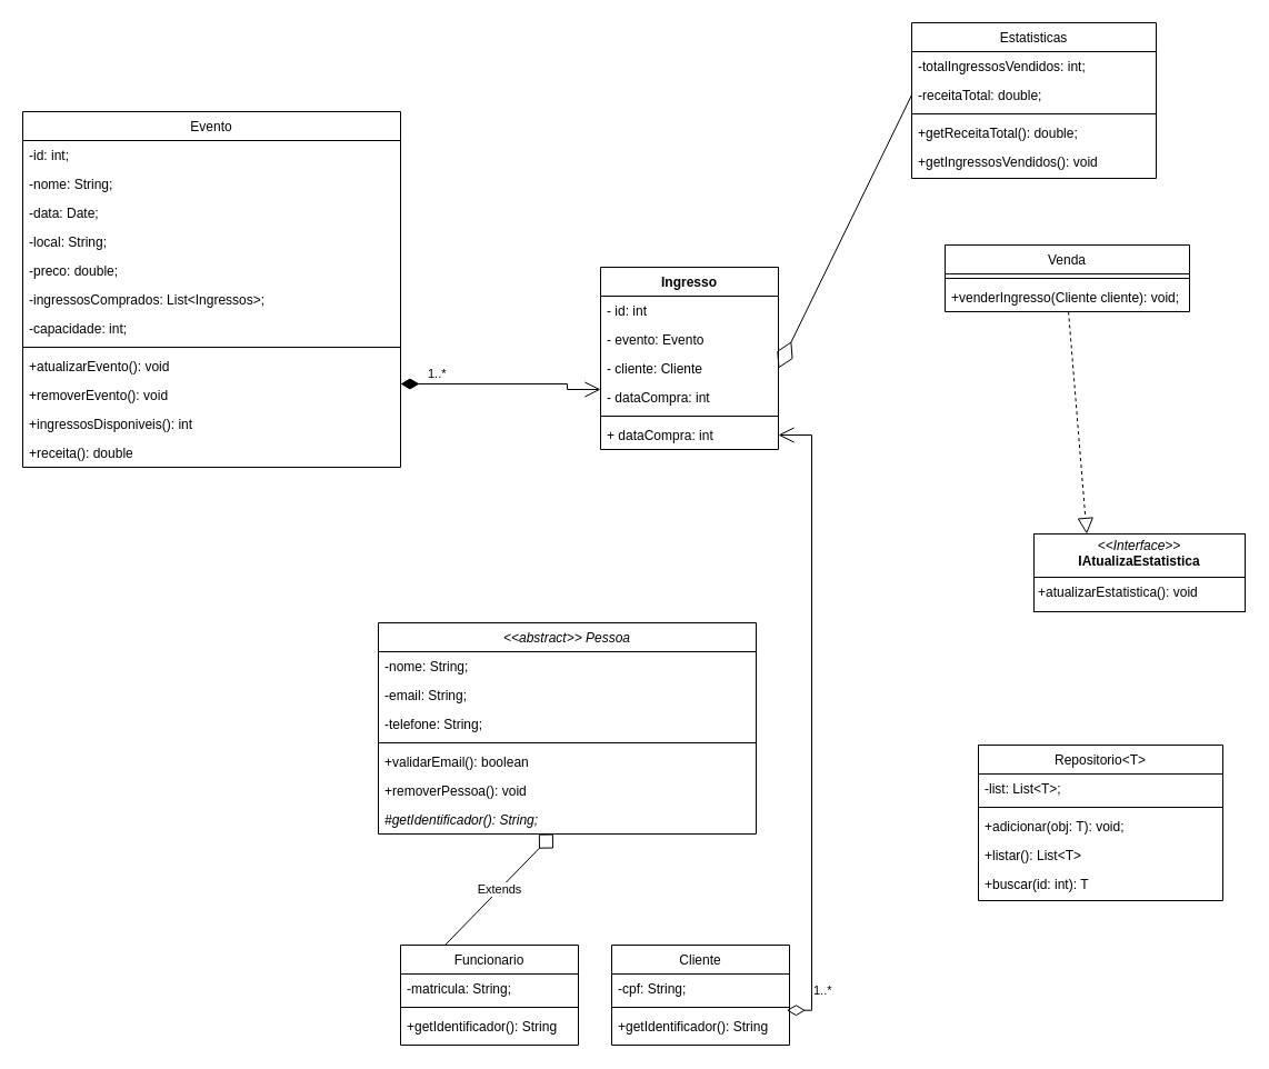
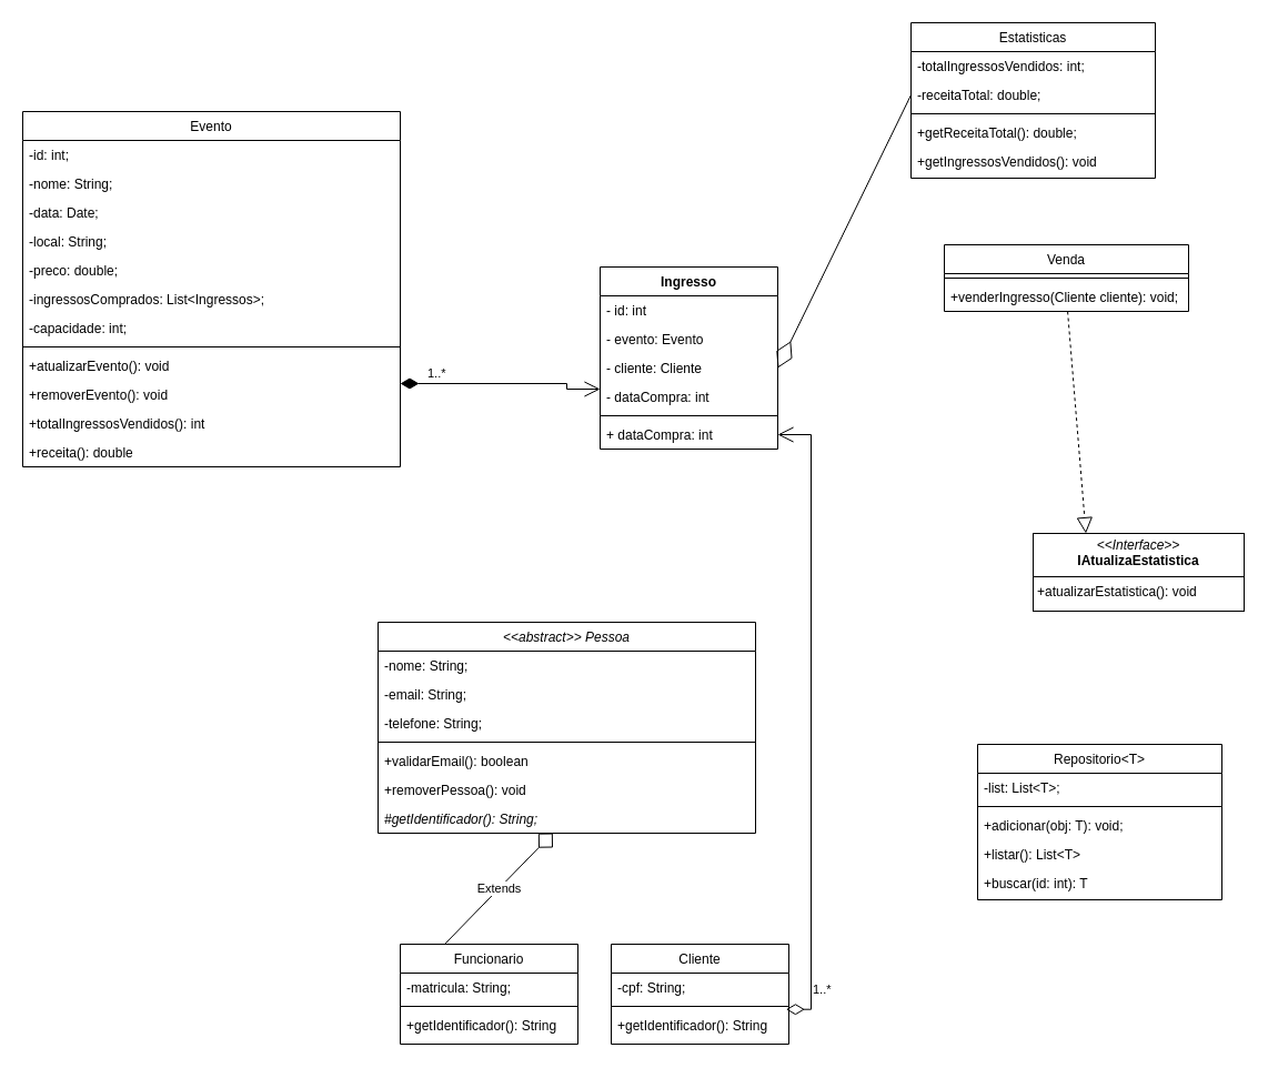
  <mxCell id="0" />
  <mxCell id="1" parent="0" />
  <mxCell id="2" value="Cliente" style="swimlane;fontStyle=0;align=center;verticalAlign=top;childLayout=stackLayout;horizontal=1;startSize=26;horizontalStack=0;resizeParent=1;resizeLast=0;collapsible=1;marginBottom=0;rounded=0;shadow=0;strokeWidth=1;" parent="1" vertex="1"><mxGeometry x="550" y="850" width="160" height="90" as="geometry"><mxRectangle x="230" y="140" width="160" height="26" as="alternateBounds" /></mxGeometry></mxCell>
  <mxCell id="3" value="-cpf: String;" style="text;align=left;verticalAlign=top;spacingLeft=4;spacingRight=4;overflow=hidden;rotatable=0;points=[[0,0.5],[1,0.5]];portConstraint=eastwest;" parent="2" vertex="1"><mxGeometry y="26" width="160" height="26" as="geometry" /></mxCell>
  <mxCell id="4" value="" style="line;html=1;strokeWidth=1;align=left;verticalAlign=middle;spacingTop=-1;spacingLeft=3;spacingRight=3;rotatable=0;labelPosition=right;points=[];portConstraint=eastwest;" parent="2" vertex="1"><mxGeometry y="52" width="160" height="8" as="geometry" /></mxCell>
  <mxCell id="5" value="+getIdentificador(): String" style="text;align=left;verticalAlign=top;spacingLeft=4;spacingRight=4;overflow=hidden;rotatable=0;points=[[0,0.5],[1,0.5]];portConstraint=eastwest;" parent="2" vertex="1"><mxGeometry y="60" width="160" height="26" as="geometry" /></mxCell>
  <mxCell id="6" value="Evento" style="swimlane;fontStyle=0;align=center;verticalAlign=top;childLayout=stackLayout;horizontal=1;startSize=26;horizontalStack=0;resizeParent=1;resizeLast=0;collapsible=1;marginBottom=0;rounded=0;shadow=0;strokeWidth=1;" parent="1" vertex="1"><mxGeometry x="20" y="100" width="340" height="320" as="geometry"><mxRectangle x="230" y="140" width="160" height="26" as="alternateBounds" /></mxGeometry></mxCell>
  <mxCell id="7" value="-id: int;" style="text;align=left;verticalAlign=top;spacingLeft=4;spacingRight=4;overflow=hidden;rotatable=0;points=[[0,0.5],[1,0.5]];portConstraint=eastwest;" parent="6" vertex="1"><mxGeometry y="26" width="340" height="26" as="geometry" /></mxCell>
  <mxCell id="8" value="-nome: String;" style="text;align=left;verticalAlign=top;spacingLeft=4;spacingRight=4;overflow=hidden;rotatable=0;points=[[0,0.5],[1,0.5]];portConstraint=eastwest;rounded=0;shadow=0;html=0;" parent="6" vertex="1"><mxGeometry y="52" width="340" height="26" as="geometry" /></mxCell>
  <mxCell id="9" value="-data: Date;" style="text;align=left;verticalAlign=top;spacingLeft=4;spacingRight=4;overflow=hidden;rotatable=0;points=[[0,0.5],[1,0.5]];portConstraint=eastwest;rounded=0;shadow=0;html=0;" parent="6" vertex="1"><mxGeometry y="78" width="340" height="26" as="geometry" /></mxCell>
  <mxCell id="10" value="-local: String;" style="text;align=left;verticalAlign=top;spacingLeft=4;spacingRight=4;overflow=hidden;rotatable=0;points=[[0,0.5],[1,0.5]];portConstraint=eastwest;rounded=0;shadow=0;html=0;" parent="6" vertex="1"><mxGeometry y="104" width="340" height="26" as="geometry" /></mxCell>
  <mxCell id="11" value="-preco: double;" style="text;align=left;verticalAlign=top;spacingLeft=4;spacingRight=4;overflow=hidden;rotatable=0;points=[[0,0.5],[1,0.5]];portConstraint=eastwest;rounded=0;shadow=0;html=0;" parent="6" vertex="1"><mxGeometry y="130" width="340" height="26" as="geometry" /></mxCell>
  <mxCell id="12" value="-ingressosComprados: List&lt;Ingressos&gt;;" style="text;align=left;verticalAlign=top;spacingLeft=4;spacingRight=4;overflow=hidden;rotatable=0;points=[[0,0.5],[1,0.5]];portConstraint=eastwest;rounded=0;shadow=0;html=0;" parent="6" vertex="1"><mxGeometry y="156" width="340" height="26" as="geometry" /></mxCell>
  <mxCell id="13" value="-capacidade: int;" style="text;align=left;verticalAlign=top;spacingLeft=4;spacingRight=4;overflow=hidden;rotatable=0;points=[[0,0.5],[1,0.5]];portConstraint=eastwest;rounded=0;shadow=0;html=0;" parent="6" vertex="1"><mxGeometry y="182" width="340" height="26" as="geometry" /></mxCell>
  <mxCell id="14" value="" style="line;html=1;strokeWidth=1;align=left;verticalAlign=middle;spacingTop=-1;spacingLeft=3;spacingRight=3;rotatable=0;labelPosition=right;points=[];portConstraint=eastwest;" parent="6" vertex="1"><mxGeometry y="208" width="340" height="8" as="geometry" /></mxCell>
  <mxCell id="15" value="+atualizarEvento(): void&#10;" style="text;align=left;verticalAlign=top;spacingLeft=4;spacingRight=4;overflow=hidden;rotatable=0;points=[[0,0.5],[1,0.5]];portConstraint=eastwest;" parent="6" vertex="1"><mxGeometry y="216" width="340" height="26" as="geometry" /></mxCell>
  <mxCell id="16" value="+removerEvento(): void" style="text;align=left;verticalAlign=top;spacingLeft=4;spacingRight=4;overflow=hidden;rotatable=0;points=[[0,0.5],[1,0.5]];portConstraint=eastwest;" parent="6" vertex="1"><mxGeometry y="242" width="340" height="26" as="geometry" /></mxCell>
- <mxCell id="17" value="+ingressosDisponiveis(): int" style="text;align=left;verticalAlign=top;spacingLeft=4;spacingRight=4;overflow=hidden;rotatable=0;points=[[0,0.5],[1,0.5]];portConstraint=eastwest;" parent="6" vertex="1"><mxGeometry y="268" width="340" height="26" as="geometry" /></mxCell>
+ <mxCell id="17" value="+totalIngressosVendidos(): int" style="text;align=left;verticalAlign=top;spacingLeft=4;spacingRight=4;overflow=hidden;rotatable=0;points=[[0,0.5],[1,0.5]];portConstraint=eastwest;" parent="6" vertex="1"><mxGeometry y="268" width="340" height="26" as="geometry" /></mxCell>
  <mxCell id="18" value="+receita(): double" style="text;align=left;verticalAlign=top;spacingLeft=4;spacingRight=4;overflow=hidden;rotatable=0;points=[[0,0.5],[1,0.5]];portConstraint=eastwest;" parent="6" vertex="1"><mxGeometry y="294" width="340" height="26" as="geometry" /></mxCell>
  <mxCell id="19" value="&lt;p style=&quot;margin:0px;margin-top:4px;text-align:center;&quot;&gt;&lt;i&gt;&amp;lt;&amp;lt;Interface&amp;gt;&amp;gt;&lt;/i&gt;&lt;br&gt;&lt;b&gt;IAtualizaEstatistica&lt;/b&gt;&lt;/p&gt;&lt;hr size=&quot;1&quot; style=&quot;border-style:solid;&quot;&gt;&lt;p style=&quot;margin:0px;margin-left:4px;&quot;&gt;&lt;/p&gt;&lt;p style=&quot;margin:0px;margin-left:4px;&quot;&gt;+atualizarEstatistica(): void&lt;br&gt;&lt;br&gt;&lt;/p&gt;" style="verticalAlign=top;align=left;overflow=fill;html=1;whiteSpace=wrap;" parent="1" vertex="1"><mxGeometry x="930" y="480" width="190" height="70" as="geometry" /></mxCell>
  <mxCell id="20" value="&lt;&lt;abstract&gt;&gt; Pessoa" style="swimlane;fontStyle=2;align=center;verticalAlign=top;childLayout=stackLayout;horizontal=1;startSize=26;horizontalStack=0;resizeParent=1;resizeLast=0;collapsible=1;marginBottom=0;rounded=0;shadow=0;strokeWidth=1;" parent="1" vertex="1"><mxGeometry x="340" y="560" width="340" height="190" as="geometry"><mxRectangle x="230" y="140" width="160" height="26" as="alternateBounds" /></mxGeometry></mxCell>
  <mxCell id="21" value="-nome: String;" style="text;align=left;verticalAlign=top;spacingLeft=4;spacingRight=4;overflow=hidden;rotatable=0;points=[[0,0.5],[1,0.5]];portConstraint=eastwest;rounded=0;shadow=0;html=0;" parent="20" vertex="1"><mxGeometry y="26" width="340" height="26" as="geometry" /></mxCell>
  <mxCell id="22" value="-email: String;" style="text;align=left;verticalAlign=top;spacingLeft=4;spacingRight=4;overflow=hidden;rotatable=0;points=[[0,0.5],[1,0.5]];portConstraint=eastwest;rounded=0;shadow=0;html=0;" parent="20" vertex="1"><mxGeometry y="52" width="340" height="26" as="geometry" /></mxCell>
  <mxCell id="23" value="-telefone: String;" style="text;align=left;verticalAlign=top;spacingLeft=4;spacingRight=4;overflow=hidden;rotatable=0;points=[[0,0.5],[1,0.5]];portConstraint=eastwest;rounded=0;shadow=0;html=0;" parent="20" vertex="1"><mxGeometry y="78" width="340" height="26" as="geometry" /></mxCell>
  <mxCell id="24" value="" style="line;html=1;strokeWidth=1;align=left;verticalAlign=middle;spacingTop=-1;spacingLeft=3;spacingRight=3;rotatable=0;labelPosition=right;points=[];portConstraint=eastwest;" parent="20" vertex="1"><mxGeometry y="104" width="340" height="8" as="geometry" /></mxCell>
  <mxCell id="25" value="+validarEmail(): boolean" style="text;align=left;verticalAlign=top;spacingLeft=4;spacingRight=4;overflow=hidden;rotatable=0;points=[[0,0.5],[1,0.5]];portConstraint=eastwest;" parent="20" vertex="1"><mxGeometry y="112" width="340" height="26" as="geometry" /></mxCell>
  <mxCell id="26" value="+removerPessoa(): void" style="text;align=left;verticalAlign=top;spacingLeft=4;spacingRight=4;overflow=hidden;rotatable=0;points=[[0,0.5],[1,0.5]];portConstraint=eastwest;" parent="20" vertex="1"><mxGeometry y="138" width="340" height="26" as="geometry" /></mxCell>
  <mxCell id="27" value="#getIdentificador(): String;" style="text;align=left;verticalAlign=top;spacingLeft=4;spacingRight=4;overflow=hidden;rotatable=0;points=[[0,0.5],[1,0.5]];portConstraint=eastwest;fontStyle=2" parent="20" vertex="1"><mxGeometry y="164" width="340" height="26" as="geometry" /></mxCell>
  <mxCell id="28" value="Funcionario" style="swimlane;fontStyle=0;align=center;verticalAlign=top;childLayout=stackLayout;horizontal=1;startSize=26;horizontalStack=0;resizeParent=1;resizeLast=0;collapsible=1;marginBottom=0;rounded=0;shadow=0;strokeWidth=1;" parent="1" vertex="1"><mxGeometry x="360" y="850" width="160" height="90" as="geometry"><mxRectangle x="230" y="140" width="160" height="26" as="alternateBounds" /></mxGeometry></mxCell>
  <mxCell id="29" value="-matricula: String;" style="text;align=left;verticalAlign=top;spacingLeft=4;spacingRight=4;overflow=hidden;rotatable=0;points=[[0,0.5],[1,0.5]];portConstraint=eastwest;" parent="28" vertex="1"><mxGeometry y="26" width="160" height="26" as="geometry" /></mxCell>
  <mxCell id="30" value="" style="line;html=1;strokeWidth=1;align=left;verticalAlign=middle;spacingTop=-1;spacingLeft=3;spacingRight=3;rotatable=0;labelPosition=right;points=[];portConstraint=eastwest;" parent="28" vertex="1"><mxGeometry y="52" width="160" height="8" as="geometry" /></mxCell>
  <mxCell id="31" value="+getIdentificador(): String" style="text;align=left;verticalAlign=top;spacingLeft=4;spacingRight=4;overflow=hidden;rotatable=0;points=[[0,0.5],[1,0.5]];portConstraint=eastwest;" parent="28" vertex="1"><mxGeometry y="60" width="160" height="26" as="geometry" /></mxCell>
  <mxCell id="32" value="Ingresso" style="swimlane;fontStyle=1;align=center;verticalAlign=top;childLayout=stackLayout;horizontal=1;startSize=26;horizontalStack=0;resizeParent=1;resizeParentMax=0;resizeLast=0;collapsible=1;marginBottom=0;whiteSpace=wrap;html=1;" parent="1" vertex="1"><mxGeometry x="540" y="240" width="160" height="164" as="geometry" /></mxCell>
  <mxCell id="33" value="- id: int" style="text;strokeColor=none;fillColor=none;align=left;verticalAlign=top;spacingLeft=4;spacingRight=4;overflow=hidden;rotatable=0;points=[[0,0.5],[1,0.5]];portConstraint=eastwest;whiteSpace=wrap;html=1;" parent="32" vertex="1"><mxGeometry y="26" width="160" height="26" as="geometry" /></mxCell>
  <mxCell id="34" value="- evento: Evento" style="text;strokeColor=none;fillColor=none;align=left;verticalAlign=top;spacingLeft=4;spacingRight=4;overflow=hidden;rotatable=0;points=[[0,0.5],[1,0.5]];portConstraint=eastwest;whiteSpace=wrap;html=1;" parent="32" vertex="1"><mxGeometry y="52" width="160" height="26" as="geometry" /></mxCell>
  <mxCell id="35" value="- cliente: Cliente" style="text;strokeColor=none;fillColor=none;align=left;verticalAlign=top;spacingLeft=4;spacingRight=4;overflow=hidden;rotatable=0;points=[[0,0.5],[1,0.5]];portConstraint=eastwest;whiteSpace=wrap;html=1;" parent="32" vertex="1"><mxGeometry y="78" width="160" height="26" as="geometry" /></mxCell>
  <mxCell id="36" value="- dataCompra: int" style="text;strokeColor=none;fillColor=none;align=left;verticalAlign=top;spacingLeft=4;spacingRight=4;overflow=hidden;rotatable=0;points=[[0,0.5],[1,0.5]];portConstraint=eastwest;whiteSpace=wrap;html=1;" parent="32" vertex="1"><mxGeometry y="104" width="160" height="26" as="geometry" /></mxCell>
  <mxCell id="37" value="" style="line;strokeWidth=1;fillColor=none;align=left;verticalAlign=middle;spacingTop=-1;spacingLeft=3;spacingRight=3;rotatable=0;labelPosition=right;points=[];portConstraint=eastwest;strokeColor=inherit;" parent="32" vertex="1"><mxGeometry y="130" width="160" height="8" as="geometry" /></mxCell>
  <mxCell id="38" value="+ dataCompra: int" style="text;strokeColor=none;fillColor=none;align=left;verticalAlign=top;spacingLeft=4;spacingRight=4;overflow=hidden;rotatable=0;points=[[0,0.5],[1,0.5]];portConstraint=eastwest;whiteSpace=wrap;html=1;" vertex="1" parent="32"><mxGeometry y="138" width="160" height="26" as="geometry" /></mxCell>
  <mxCell id="39" value="Estatisticas" style="swimlane;fontStyle=0;align=center;verticalAlign=top;childLayout=stackLayout;horizontal=1;startSize=26;horizontalStack=0;resizeParent=1;resizeLast=0;collapsible=1;marginBottom=0;rounded=0;shadow=0;strokeWidth=1;" parent="1" vertex="1"><mxGeometry x="820" y="20" width="220" height="140" as="geometry"><mxRectangle x="230" y="140" width="160" height="26" as="alternateBounds" /></mxGeometry></mxCell>
  <mxCell id="40" value="-totalIngressosVendidos: int;" style="text;align=left;verticalAlign=top;spacingLeft=4;spacingRight=4;overflow=hidden;rotatable=0;points=[[0,0.5],[1,0.5]];portConstraint=eastwest;" parent="39" vertex="1"><mxGeometry y="26" width="220" height="26" as="geometry" /></mxCell>
  <mxCell id="41" value="-receitaTotal: double;" style="text;align=left;verticalAlign=top;spacingLeft=4;spacingRight=4;overflow=hidden;rotatable=0;points=[[0,0.5],[1,0.5]];portConstraint=eastwest;rounded=0;shadow=0;html=0;" parent="39" vertex="1"><mxGeometry y="52" width="220" height="26" as="geometry" /></mxCell>
  <mxCell id="42" value="" style="line;html=1;strokeWidth=1;align=left;verticalAlign=middle;spacingTop=-1;spacingLeft=3;spacingRight=3;rotatable=0;labelPosition=right;points=[];portConstraint=eastwest;" parent="39" vertex="1"><mxGeometry y="78" width="220" height="8" as="geometry" /></mxCell>
  <mxCell id="43" value="+getReceitaTotal(): double;&#10;" style="text;align=left;verticalAlign=top;spacingLeft=4;spacingRight=4;overflow=hidden;rotatable=0;points=[[0,0.5],[1,0.5]];portConstraint=eastwest;" parent="39" vertex="1"><mxGeometry y="86" width="220" height="26" as="geometry" /></mxCell>
  <mxCell id="44" value="+getIngressosVendidos(): void" style="text;align=left;verticalAlign=top;spacingLeft=4;spacingRight=4;overflow=hidden;rotatable=0;points=[[0,0.5],[1,0.5]];portConstraint=eastwest;" parent="39" vertex="1"><mxGeometry y="112" width="220" height="26" as="geometry" /></mxCell>
  <mxCell id="45" value="Repositorio&lt;T&gt;" style="swimlane;fontStyle=0;align=center;verticalAlign=top;childLayout=stackLayout;horizontal=1;startSize=26;horizontalStack=0;resizeParent=1;resizeLast=0;collapsible=1;marginBottom=0;rounded=0;shadow=0;strokeWidth=1;" vertex="1" parent="1"><mxGeometry x="880" y="670" width="220" height="140" as="geometry"><mxRectangle x="230" y="140" width="160" height="26" as="alternateBounds" /></mxGeometry></mxCell>
  <mxCell id="46" value="-list: List&lt;T&gt;;" style="text;align=left;verticalAlign=top;spacingLeft=4;spacingRight=4;overflow=hidden;rotatable=0;points=[[0,0.5],[1,0.5]];portConstraint=eastwest;" vertex="1" parent="45"><mxGeometry y="26" width="220" height="26" as="geometry" /></mxCell>
  <mxCell id="47" value="" style="line;html=1;strokeWidth=1;align=left;verticalAlign=middle;spacingTop=-1;spacingLeft=3;spacingRight=3;rotatable=0;labelPosition=right;points=[];portConstraint=eastwest;" vertex="1" parent="45"><mxGeometry y="52" width="220" height="8" as="geometry" /></mxCell>
  <mxCell id="48" value="+adicionar(obj: T): void;&#10;" style="text;align=left;verticalAlign=top;spacingLeft=4;spacingRight=4;overflow=hidden;rotatable=0;points=[[0,0.5],[1,0.5]];portConstraint=eastwest;" vertex="1" parent="45"><mxGeometry y="60" width="220" height="26" as="geometry" /></mxCell>
  <mxCell id="49" value="+listar(): List&lt;T&gt;" style="text;align=left;verticalAlign=top;spacingLeft=4;spacingRight=4;overflow=hidden;rotatable=0;points=[[0,0.5],[1,0.5]];portConstraint=eastwest;" vertex="1" parent="45"><mxGeometry y="86" width="220" height="26" as="geometry" /></mxCell>
  <mxCell id="50" value="+buscar(id: int): T" style="text;align=left;verticalAlign=top;spacingLeft=4;spacingRight=4;overflow=hidden;rotatable=0;points=[[0,0.5],[1,0.5]];portConstraint=eastwest;" vertex="1" parent="45"><mxGeometry y="112" width="220" height="26" as="geometry" /></mxCell>
  <mxCell id="51" value="" style="endArrow=diamondThin;endFill=0;endSize=24;html=1;rounded=0;exitX=0;exitY=0.5;exitDx=0;exitDy=0;entryX=1;entryY=0.5;entryDx=0;entryDy=0;" edge="1" parent="1" source="41" target="35"><mxGeometry width="160" relative="1" as="geometry"><mxPoint x="700" y="328" as="sourcePoint" /><mxPoint x="784" y="328.29" as="targetPoint" /></mxGeometry></mxCell>
  <mxCell id="52" value="" style="endArrow=block;dashed=1;endFill=0;endSize=12;html=1;rounded=0;entryX=0.25;entryY=0;entryDx=0;entryDy=0;" edge="1" parent="1" source="55" target="19"><mxGeometry width="160" relative="1" as="geometry"><mxPoint x="770" y="514.29" as="sourcePoint" /><mxPoint x="930" y="514.29" as="targetPoint" /></mxGeometry></mxCell>
  <mxCell id="53" value="Venda" style="swimlane;fontStyle=0;align=center;verticalAlign=top;childLayout=stackLayout;horizontal=1;startSize=26;horizontalStack=0;resizeParent=1;resizeLast=0;collapsible=1;marginBottom=0;rounded=0;shadow=0;strokeWidth=1;" vertex="1" parent="1"><mxGeometry x="850" y="220" width="220" height="60" as="geometry"><mxRectangle x="230" y="140" width="160" height="26" as="alternateBounds" /></mxGeometry></mxCell>
  <mxCell id="54" value="" style="line;html=1;strokeWidth=1;align=left;verticalAlign=middle;spacingTop=-1;spacingLeft=3;spacingRight=3;rotatable=0;labelPosition=right;points=[];portConstraint=eastwest;" vertex="1" parent="53"><mxGeometry y="26" width="220" height="8" as="geometry" /></mxCell>
  <mxCell id="55" value="+venderIngresso(Cliente cliente): void;&#10;" style="text;align=left;verticalAlign=top;spacingLeft=4;spacingRight=4;overflow=hidden;rotatable=0;points=[[0,0.5],[1,0.5]];portConstraint=eastwest;" vertex="1" parent="53"><mxGeometry y="34" width="220" height="26" as="geometry" /></mxCell>
  <mxCell id="56" value="1..*" style="endArrow=open;html=1;endSize=12;startArrow=diamondThin;startSize=14;startFill=0;edgeStyle=orthogonalEdgeStyle;align=left;verticalAlign=bottom;rounded=0;exitX=0.984;exitY=-0.049;exitDx=0;exitDy=0;exitPerimeter=0;entryX=1;entryY=0.5;entryDx=0;entryDy=0;" edge="1" parent="1" source="5" target="38"><mxGeometry x="-0.89" relative="1" as="geometry"><mxPoint x="745.6" y="904.184" as="sourcePoint" /><mxPoint x="730" y="406.002" as="targetPoint" /><Array as="points"><mxPoint x="730" y="909" /><mxPoint x="730" y="391" /></Array><mxPoint as="offset" /></mxGeometry></mxCell>
  <mxCell id="57" value="1..*" style="endArrow=open;html=1;endSize=12;startArrow=diamondThin;startSize=14;startFill=1;edgeStyle=orthogonalEdgeStyle;align=left;verticalAlign=bottom;rounded=0;" edge="1" parent="1" source="16"><mxGeometry x="-0.75" relative="1" as="geometry"><mxPoint x="360" y="340" as="sourcePoint" /><mxPoint x="540" y="350" as="targetPoint" /><Array as="points"><mxPoint x="510" y="345" /><mxPoint x="510" y="350" /></Array><mxPoint as="offset" /></mxGeometry></mxCell>
  <mxCell id="58" value="Extends" style="endArrow=diamond;endSize=16;endFill=0;html=1;rounded=0;exitX=0.25;exitY=0;exitDx=0;exitDy=0;" edge="1" parent="1" source="28" target="27"><mxGeometry width="160" relative="1" as="geometry"><mxPoint x="400" y="850" as="sourcePoint" /><mxPoint x="410" y="750" as="targetPoint" /></mxGeometry></mxCell>
